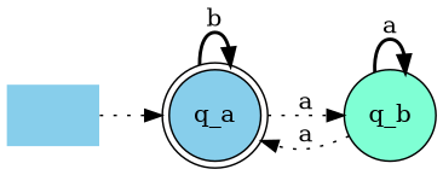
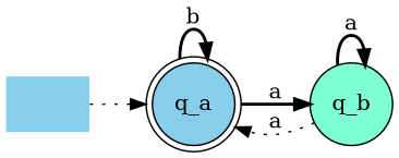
  digraph {
    rankdir=LR
    node [fillcolor=skyblue style=filled]
    edge [style=dotted]
    q_a [shape=doublecircle]
    q_b [fillcolor=aquamarine shape=circle]
    n3 [label=" " shape=plaintext]
    q_a -> q_a [label=b style=bold]
-   q_a -> q_b [label=a]
+   q_a -> q_b [label=a style=bold]
    q_b -> q_a [label=a]
    q_b -> q_b [label=a style=bold]
    n3 -> q_a
  }
